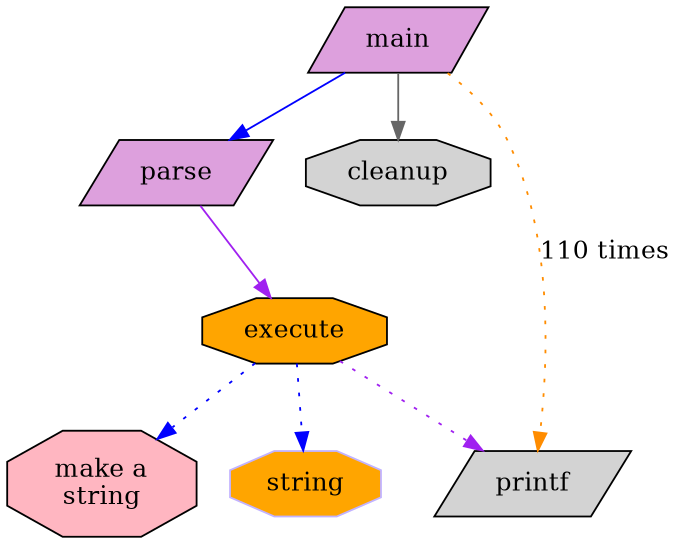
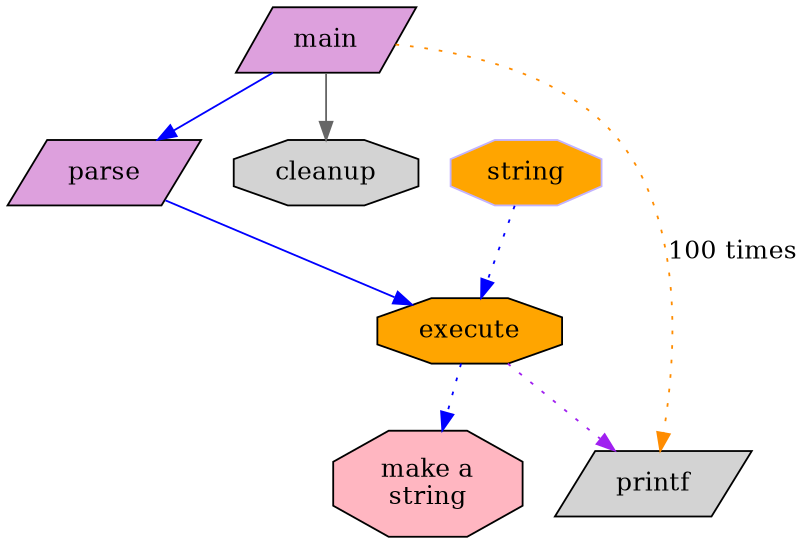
  digraph {
    node [fillcolor=plum shape=octagon style=filled]
    edge [color=blue style=dotted]
    main [shape=parallelogram]
    parse [shape=parallelogram]
    cleanup [fillcolor=lightgrey]
    printf [fillcolor=lightgrey shape=parallelogram]
    execute [fillcolor=orange]
    n6 [fillcolor=lightpink label="make a\nstring"]
    n7 [color=".7.3 1.0" fillcolor=orange label=string]
    main -> parse [style=solid]
    main -> cleanup [color=gray40 style=solid]
-   main -> printf [color=darkorange label="110 times"]
-   parse -> execute [color=purple style=solid]
+   main -> printf [color=darkorange label="100 times"]
+   parse -> execute [style=solid]
    execute -> printf [color=purple]
    execute -> n6
-   execute -> n7
+   n7 -> execute
  }
